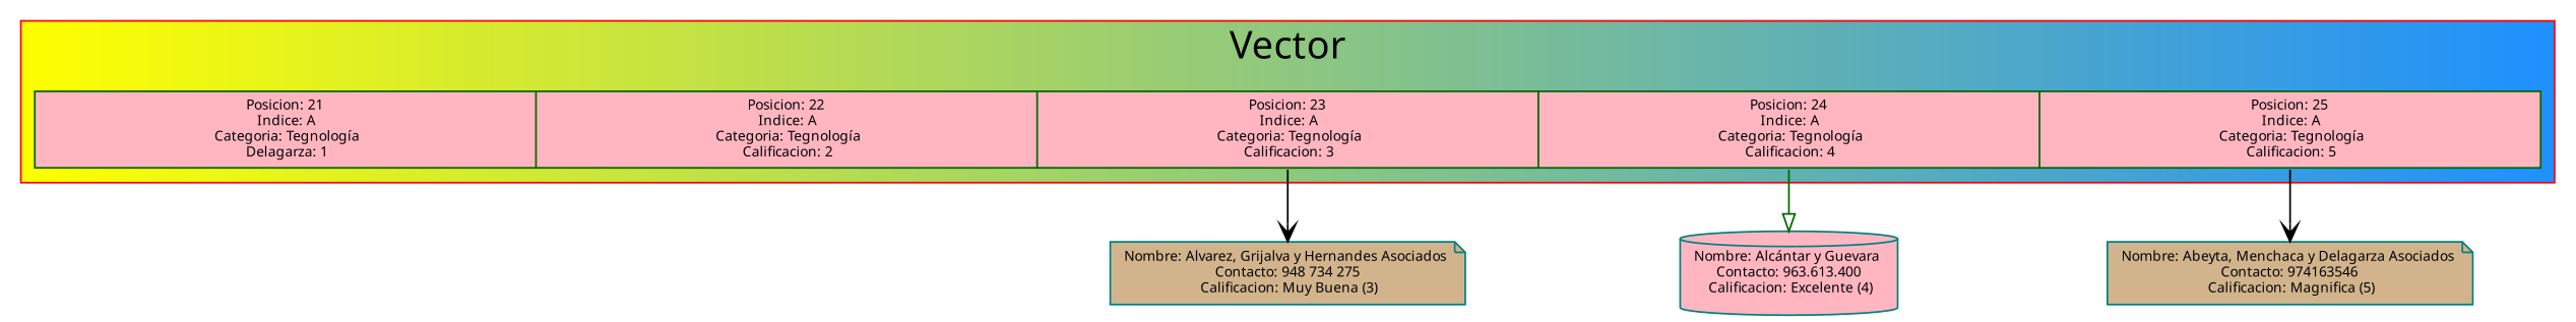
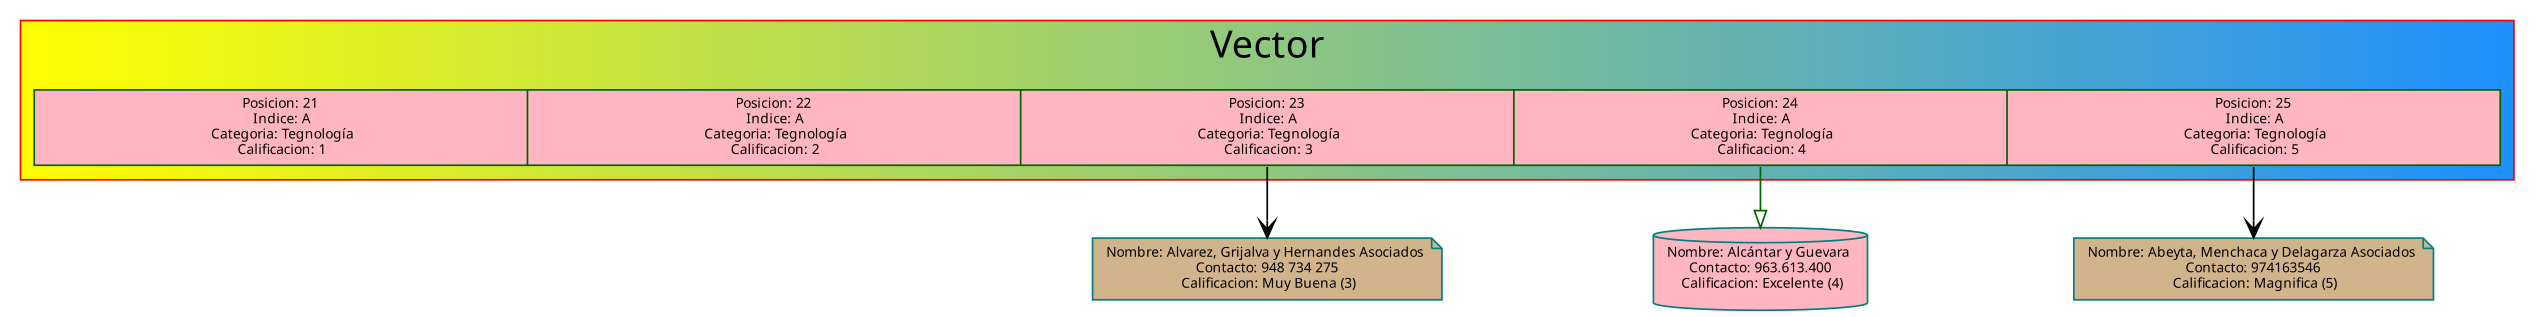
  digraph {
    color=red
    fontname=Verdana
    fontsize=22
    node [fillcolor=lightpink fontname=Verdana fontsize=8 shape=note style=filled color=teal]
    edge [color=black arrowhead=vee]
-   n1 [label="<20>Posicion: 21\n Indice: A\n Categoria: Tegnología\n Delagarza: 1|<21>Posicion: 22\n Indice: A\n Categoria: Tegnología\n Calificacion: 2|<22>Posicion: 23\n Indice: A\n Categoria: Tegnología\n Calificacion: 3|<23>Posicion: 24\n Indice: A\n Categoria: Tegnología\n Calificacion: 4|<24>Posicion: 25\n Indice: A\n Categoria: Tegnología\n Calificacion: 5" shape=record width=20 color=darkgreen]
+   n1 [label="<20>Posicion: 21\n Indice: A\n Categoria: Tegnología\n Calificacion: 1|<21>Posicion: 22\n Indice: A\n Categoria: Tegnología\n Calificacion: 2|<22>Posicion: 23\n Indice: A\n Categoria: Tegnología\n Calificacion: 3|<23>Posicion: 24\n Indice: A\n Categoria: Tegnología\n Calificacion: 4|<24>Posicion: 25\n Indice: A\n Categoria: Tegnología\n Calificacion: 5" shape=record width=20 color=darkgreen]
    n2 [fillcolor=tan label="Nombre: Alvarez, Grijalva y Hernandes Asociados \n Contacto: 948 734 275 \n Calificacion: Muy Buena (3)"]
    n3 [label="Nombre: Alcántar y Guevara \n Contacto: 963.613.400 \n Calificacion: Excelente (4)" shape=cylinder]
    n4 [fillcolor=tan label="Nombre: Abeyta, Menchaca y Delagarza Asociados \n Contacto: 974163546 \n Calificacion: Magnifica (5)"]
    subgraph cluster_1 {
      bgcolor="yellow:dodgerblue"
      label=Vector
      n1
    }
    n1 -> n2 [tailport=22]
    n1 -> n3 [color=darkgreen tailport=23 arrowhead=onormal]
    n1 -> n4 [tailport=24]
  }
